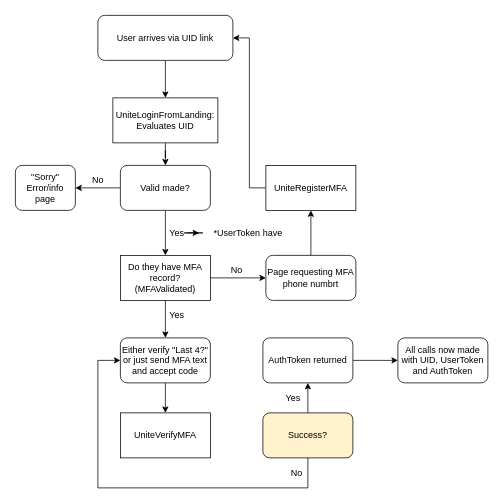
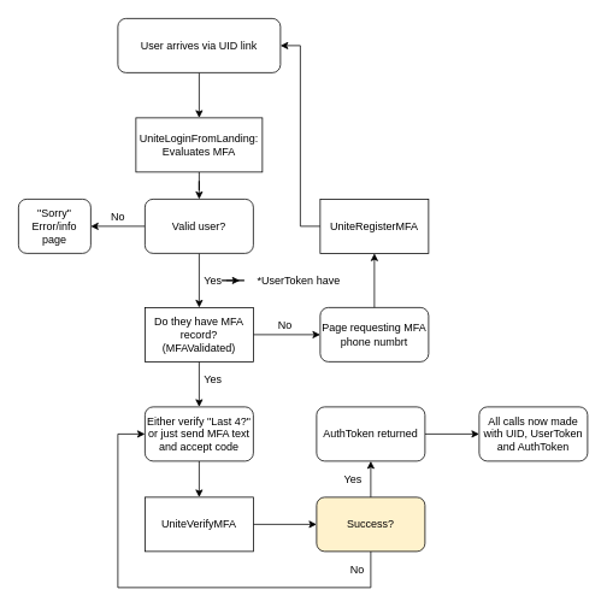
  <mxCell id="0" />
  <mxCell id="1" parent="0" />
  <mxCell id="2" style="edgeStyle=orthogonalEdgeStyle;rounded=0;orthogonalLoop=1;jettySize=auto;html=1;entryX=0.5;entryY=0;entryDx=0;entryDy=0;" edge="1" parent="1" source="3" target="5"><mxGeometry relative="1" as="geometry" /></mxCell>
  <mxCell id="3" value="User arrives via UID link" style="rounded=1;whiteSpace=wrap;html=1;" vertex="1" parent="1"><mxGeometry x="130" y="20" width="180" height="60" as="geometry" /></mxCell>
  <mxCell id="4" style="edgeStyle=orthogonalEdgeStyle;rounded=0;orthogonalLoop=1;jettySize=auto;html=1;entryX=0.5;entryY=0;entryDx=0;entryDy=0;" edge="1" parent="1" source="5" target="13"><mxGeometry relative="1" as="geometry" /></mxCell>
- <mxCell id="5" value="UniteLoginFromLanding:&lt;br&gt;Evaluates UID" style="rounded=0;whiteSpace=wrap;html=1;" vertex="1" parent="1"><mxGeometry x="150" y="130" width="140" height="60" as="geometry" /></mxCell>
+ <mxCell id="5" value="UniteLoginFromLanding:&lt;br&gt;Evaluates MFA" style="rounded=0;whiteSpace=wrap;html=1;" vertex="1" parent="1"><mxGeometry x="150" y="130" width="140" height="60" as="geometry" /></mxCell>
  <mxCell id="6" style="edgeStyle=orthogonalEdgeStyle;rounded=0;orthogonalLoop=1;jettySize=auto;html=1;entryX=0;entryY=0.5;entryDx=0;entryDy=0;" edge="1" parent="1" source="8" target="10"><mxGeometry relative="1" as="geometry" /></mxCell>
  <mxCell id="7" style="edgeStyle=orthogonalEdgeStyle;rounded=0;orthogonalLoop=1;jettySize=auto;html=1;" edge="1" parent="1" source="8" target="22"><mxGeometry relative="1" as="geometry" /></mxCell>
  <mxCell id="8" value="Do they have MFA record? (MFAValidated)" style="whiteSpace=wrap;html=1;rounded=0;" vertex="1" parent="1"><mxGeometry x="160" y="340" width="120" height="60" as="geometry" /></mxCell>
  <mxCell id="9" style="edgeStyle=orthogonalEdgeStyle;rounded=0;orthogonalLoop=1;jettySize=auto;html=1;entryX=0.5;entryY=1;entryDx=0;entryDy=0;" edge="1" parent="1" source="10" target="20"><mxGeometry relative="1" as="geometry" /></mxCell>
  <mxCell id="10" value="Page requesting MFA phone numbrt" style="rounded=1;whiteSpace=wrap;html=1;" vertex="1" parent="1"><mxGeometry x="354" y="340" width="120" height="60" as="geometry" /></mxCell>
  <mxCell id="11" style="edgeStyle=orthogonalEdgeStyle;rounded=0;orthogonalLoop=1;jettySize=auto;html=1;entryX=1;entryY=0.5;entryDx=0;entryDy=0;" edge="1" parent="1" source="13" target="14"><mxGeometry relative="1" as="geometry" /></mxCell>
  <mxCell id="12" style="edgeStyle=orthogonalEdgeStyle;rounded=0;orthogonalLoop=1;jettySize=auto;html=1;entryX=0.5;entryY=0;entryDx=0;entryDy=0;" edge="1" parent="1" source="13" target="8"><mxGeometry relative="1" as="geometry" /></mxCell>
- <mxCell id="13" value="Valid made?" style="rounded=1;whiteSpace=wrap;html=1;" vertex="1" parent="1"><mxGeometry x="160" y="220" width="120" height="60" as="geometry" /></mxCell>
+ <mxCell id="13" value="Valid user?" style="rounded=1;whiteSpace=wrap;html=1;" vertex="1" parent="1"><mxGeometry x="160" y="220" width="120" height="60" as="geometry" /></mxCell>
  <mxCell id="14" value="&quot;Sorry&quot; Error/info page" style="rounded=1;whiteSpace=wrap;html=1;" vertex="1" parent="1"><mxGeometry x="20" y="220" width="80" height="60" as="geometry" /></mxCell>
  <mxCell id="15" style="edgeStyle=orthogonalEdgeStyle;rounded=0;orthogonalLoop=1;jettySize=auto;html=1;" edge="1" parent="1" source="16" target="32"><mxGeometry relative="1" as="geometry" /></mxCell>
  <mxCell id="16" value="Yes" style="text;html=1;align=center;verticalAlign=middle;resizable=0;points=[];autosize=1;strokeColor=none;fillColor=none;" vertex="1" parent="1"><mxGeometry x="220" y="300" width="30" height="20" as="geometry" /></mxCell>
  <mxCell id="17" value="No" style="text;html=1;align=center;verticalAlign=middle;resizable=0;points=[];autosize=1;strokeColor=none;fillColor=none;" vertex="1" parent="1"><mxGeometry x="115" y="230" width="30" height="20" as="geometry" /></mxCell>
  <mxCell id="18" value="No" style="text;html=1;align=center;verticalAlign=middle;resizable=0;points=[];autosize=1;strokeColor=none;fillColor=none;" vertex="1" parent="1"><mxGeometry x="300" y="350" width="30" height="20" as="geometry" /></mxCell>
  <mxCell id="19" style="edgeStyle=orthogonalEdgeStyle;rounded=0;orthogonalLoop=1;jettySize=auto;html=1;entryX=1;entryY=0.5;entryDx=0;entryDy=0;" edge="1" parent="1" source="20" target="3"><mxGeometry relative="1" as="geometry" /></mxCell>
  <mxCell id="20" value="UniteRegisterMFA" style="rounded=0;whiteSpace=wrap;html=1;" vertex="1" parent="1"><mxGeometry x="354" y="220" width="120" height="60" as="geometry" /></mxCell>
  <mxCell id="21" style="edgeStyle=orthogonalEdgeStyle;rounded=0;orthogonalLoop=1;jettySize=auto;html=1;" edge="1" parent="1" source="22" target="25"><mxGeometry relative="1" as="geometry" /></mxCell>
  <mxCell id="22" value="Either verify &quot;Last 4?&quot; or just send MFA text and accept code" style="rounded=1;whiteSpace=wrap;html=1;" vertex="1" parent="1"><mxGeometry x="160" y="450" width="120" height="60" as="geometry" /></mxCell>
  <mxCell id="23" value="Yes&lt;br&gt;" style="text;html=1;align=center;verticalAlign=middle;resizable=0;points=[];autosize=1;strokeColor=none;fillColor=none;" vertex="1" parent="1"><mxGeometry x="220" y="410" width="30" height="20" as="geometry" /></mxCell>
+ <mxCell id="24" style="edgeStyle=orthogonalEdgeStyle;rounded=0;orthogonalLoop=1;jettySize=auto;html=1;" edge="1" parent="1" source="25" target="28"><mxGeometry relative="1" as="geometry" /></mxCell>
  <mxCell id="25" value="UniteVerifyMFA" style="rounded=0;whiteSpace=wrap;html=1;" vertex="1" parent="1"><mxGeometry x="160" y="550" width="120" height="60" as="geometry" /></mxCell>
  <mxCell id="26" style="edgeStyle=orthogonalEdgeStyle;rounded=0;orthogonalLoop=1;jettySize=auto;html=1;entryX=0;entryY=0.5;entryDx=0;entryDy=0;" edge="1" parent="1" source="28" target="22"><mxGeometry relative="1" as="geometry"><Array as="points"><mxPoint x="410" y="650" /><mxPoint x="130" y="650" /><mxPoint x="130" y="480" /></Array></mxGeometry></mxCell>
  <mxCell id="27" style="edgeStyle=orthogonalEdgeStyle;rounded=0;orthogonalLoop=1;jettySize=auto;html=1;entryX=0.5;entryY=1;entryDx=0;entryDy=0;" edge="1" parent="1" source="28" target="31"><mxGeometry relative="1" as="geometry" /></mxCell>
  <mxCell id="28" value="Success?" style="rounded=1;whiteSpace=wrap;html=1;fillColor=#fff2cc;" vertex="1" parent="1"><mxGeometry x="350" y="550" width="120" height="60" as="geometry" /></mxCell>
  <mxCell id="29" value="No" style="text;html=1;align=center;verticalAlign=middle;resizable=0;points=[];autosize=1;strokeColor=none;fillColor=none;" vertex="1" parent="1"><mxGeometry x="380" y="620" width="30" height="20" as="geometry" /></mxCell>
  <mxCell id="30" style="edgeStyle=orthogonalEdgeStyle;rounded=0;orthogonalLoop=1;jettySize=auto;html=1;" edge="1" parent="1" source="31" target="34"><mxGeometry relative="1" as="geometry" /></mxCell>
  <mxCell id="31" value="AuthToken returned" style="rounded=1;whiteSpace=wrap;html=1;" vertex="1" parent="1"><mxGeometry x="350" y="450" width="120" height="60" as="geometry" /></mxCell>
  <mxCell id="32" value="*UserToken have" style="text;html=1;align=center;verticalAlign=middle;resizable=0;points=[];autosize=1;strokeColor=none;fillColor=none;" vertex="1" parent="1"><mxGeometry x="265" y="300" width="130" height="20" as="geometry" /></mxCell>
  <mxCell id="33" value="Yes" style="text;html=1;align=center;verticalAlign=middle;resizable=0;points=[];autosize=1;strokeColor=none;fillColor=none;" vertex="1" parent="1"><mxGeometry x="375" y="520" width="30" height="20" as="geometry" /></mxCell>
  <mxCell id="34" value="All calls now made with UID, UserToken and AuthToken" style="rounded=1;whiteSpace=wrap;html=1;" vertex="1" parent="1"><mxGeometry x="530" y="450" width="120" height="60" as="geometry" /></mxCell>
